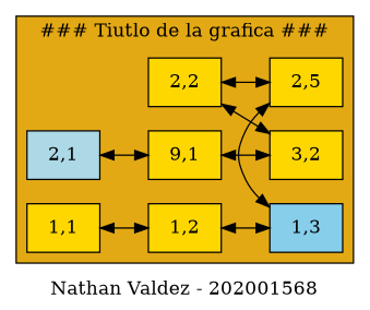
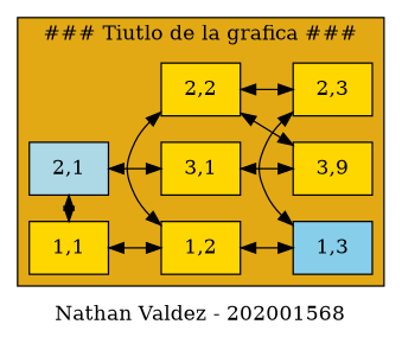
  digraph {
    label="Nathan Valdez - 202001568"
    rankdir=LR
    node [fillcolor=gold group=1 shape=box style=filled]
    edge [dir=both]
    n1 [label="1,1"]
    n2 [fillcolor=lightblue group=2 label="2,1"]
    n3 [label="1,2"]
    n4 [group=2 label="2,2"]
    n5 [fillcolor=skyblue label="1,3"]
-   n6 [group=2 label="2,5"]
-   n7 [group=3 label="9,1"]
-   n8 [group=3 label="3,2"]
+   n6 [group=2 label="2,3"]
+   n7 [group=3 label="3,1"]
+   n8 [group=3 label="3,9"]
    subgraph cluster_1 {
      bgcolor="#E2A914"
      label="### Tiutlo de la grafica ###"
      n7
      n8
      subgraph sub_2 {
        bgcolor="#E2A914"
        label="### Tiutlo de la grafica ###"
        rank=same
        n1
        n2
      }
      subgraph sub_3 {
        bgcolor="#E2A914"
        label="### Tiutlo de la grafica ###"
        rank=same
        n3
        n4
      }
      subgraph sub_4 {
        bgcolor="#E2A914"
        label="### Tiutlo de la grafica ###"
        rank=same
        n5
        n6
      }
    }
+   n1 -> n2
    n1 -> n3
    n2 -> n7
+   n3 -> n4
    n3 -> n5
    n4 -> n6
    n4 -> n8
    n5 -> n6
    n7 -> n8
  }
